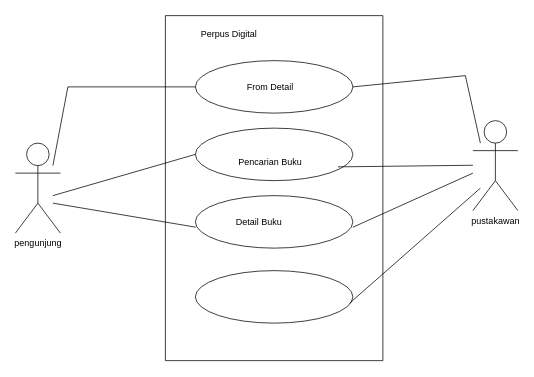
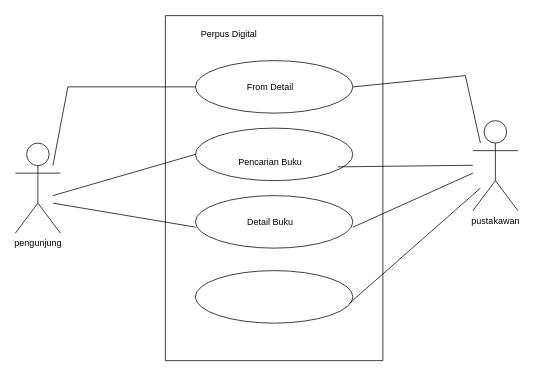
  <mxCell id="0" />
  <mxCell id="1" parent="0" />
  <mxCell id="2" value="pustakawan" style="shape=umlActor;verticalLabelPosition=bottom;verticalAlign=top;html=1;outlineConnect=0;" parent="1" vertex="1"><mxGeometry x="630" y="160" width="60" height="120" as="geometry" /></mxCell>
  <mxCell id="3" value="" style="swimlane;startSize=0;" parent="1" vertex="1"><mxGeometry x="220" y="20" width="290" height="460" as="geometry" /></mxCell>
  <mxCell id="4" value="" style="ellipse;whiteSpace=wrap;html=1;" parent="3" vertex="1"><mxGeometry x="40" y="60" width="210" height="70" as="geometry" /></mxCell>
  <mxCell id="5" value="Perpus Digital" style="text;strokeColor=none;align=center;fillColor=none;html=1;verticalAlign=middle;whiteSpace=wrap;rounded=0;imageHeight=31;imageWidth=24;fillOpacity=100;" parent="3" vertex="1"><mxGeometry x="35" y="10" width="100" height="30" as="geometry" /></mxCell>
  <mxCell id="6" value="From Detail" style="text;strokeColor=none;align=center;fillColor=none;html=1;verticalAlign=middle;whiteSpace=wrap;rounded=0;" parent="3" vertex="1"><mxGeometry x="95" y="80" width="90" height="30" as="geometry" /></mxCell>
  <mxCell id="7" value="" style="ellipse;whiteSpace=wrap;html=1;" parent="3" vertex="1"><mxGeometry x="40" y="150" width="210" height="70" as="geometry" /></mxCell>
  <mxCell id="8" value="Pencarian Buku" style="text;strokeColor=none;align=center;fillColor=none;html=1;verticalAlign=middle;whiteSpace=wrap;rounded=0;imageWidth=27;" parent="3" vertex="1"><mxGeometry x="95" y="180" width="90" height="30" as="geometry" /></mxCell>
  <mxCell id="9" value="" style="ellipse;whiteSpace=wrap;html=1;" parent="3" vertex="1"><mxGeometry x="40" y="240" width="210" height="70" as="geometry" /></mxCell>
- <mxCell id="10" value="Detail Buku" style="text;strokeColor=none;align=center;fillColor=none;html=1;verticalAlign=middle;whiteSpace=wrap;rounded=0;" parent="3" vertex="1"><mxGeometry x="85" y="260" width="80" height="30" as="geometry" /></mxCell>
+ <mxCell id="10" value="Detail Buku" style="text;strokeColor=none;align=center;fillColor=none;html=1;verticalAlign=middle;whiteSpace=wrap;rounded=0;" parent="3" vertex="1"><mxGeometry x="100" y="260" width="80" height="30" as="geometry" /></mxCell>
  <mxCell id="11" value="" style="ellipse;whiteSpace=wrap;html=1;" parent="3" vertex="1"><mxGeometry x="40" y="340" width="210" height="70" as="geometry" /></mxCell>
  <mxCell id="12" value="pengunjung" style="shape=umlActor;verticalLabelPosition=bottom;verticalAlign=top;html=1;outlineConnect=0;" parent="1" vertex="1"><mxGeometry x="20" y="190" width="60" height="120" as="geometry" /></mxCell>
  <mxCell id="13" value="" style="endArrow=none;html=1;rounded=0;" parent="1" target="4" edge="1"><mxGeometry width="50" height="50" relative="1" as="geometry"><mxPoint x="70" y="220" as="sourcePoint" /><mxPoint x="170" y="130" as="targetPoint" /><Array as="points"><mxPoint x="90" y="115" /></Array></mxGeometry></mxCell>
  <mxCell id="14" value="" style="endArrow=none;html=1;rounded=0;entryX=0;entryY=0.5;entryDx=0;entryDy=0;" parent="1" target="7" edge="1"><mxGeometry width="50" height="50" relative="1" as="geometry"><mxPoint x="70" y="260" as="sourcePoint" /><mxPoint x="110" y="250" as="targetPoint" /></mxGeometry></mxCell>
  <mxCell id="15" value="" style="endArrow=none;html=1;rounded=0;entryX=0.002;entryY=0.601;entryDx=0;entryDy=0;entryPerimeter=0;" parent="1" target="9" edge="1"><mxGeometry width="50" height="50" relative="1" as="geometry"><mxPoint x="70" y="270" as="sourcePoint" /><mxPoint x="150" y="290" as="targetPoint" /></mxGeometry></mxCell>
  <mxCell id="16" value="" style="endArrow=none;html=1;rounded=0;entryX=1;entryY=0.5;entryDx=0;entryDy=0;" parent="1" target="4" edge="1"><mxGeometry width="50" height="50" relative="1" as="geometry"><mxPoint x="640" y="190" as="sourcePoint" /><mxPoint x="600" y="140" as="targetPoint" /><Array as="points"><mxPoint x="620" y="100" /></Array></mxGeometry></mxCell>
  <mxCell id="17" value="" style="endArrow=none;html=1;rounded=0;exitX=0.905;exitY=0.738;exitDx=0;exitDy=0;exitPerimeter=0;" parent="1" source="7" edge="1"><mxGeometry width="50" height="50" relative="1" as="geometry"><mxPoint x="560" y="219.5" as="sourcePoint" /><mxPoint x="630" y="219.5" as="targetPoint" /></mxGeometry></mxCell>
  <mxCell id="18" value="" style="endArrow=none;html=1;rounded=0;exitX=1;exitY=0.602;exitDx=0;exitDy=0;exitPerimeter=0;" parent="1" source="9" edge="1"><mxGeometry width="50" height="50" relative="1" as="geometry"><mxPoint x="580" y="280" as="sourcePoint" /><mxPoint x="630" y="230" as="targetPoint" /></mxGeometry></mxCell>
  <mxCell id="19" value="" style="endArrow=none;html=1;rounded=0;exitX=0.978;exitY=0.624;exitDx=0;exitDy=0;exitPerimeter=0;" parent="1" source="11" edge="1"><mxGeometry width="50" height="50" relative="1" as="geometry"><mxPoint x="590" y="300" as="sourcePoint" /><mxPoint x="640" y="250" as="targetPoint" /></mxGeometry></mxCell>
